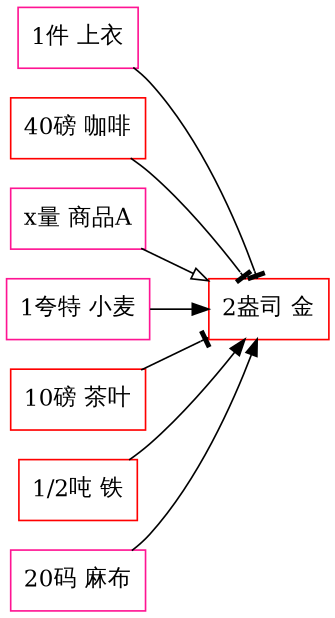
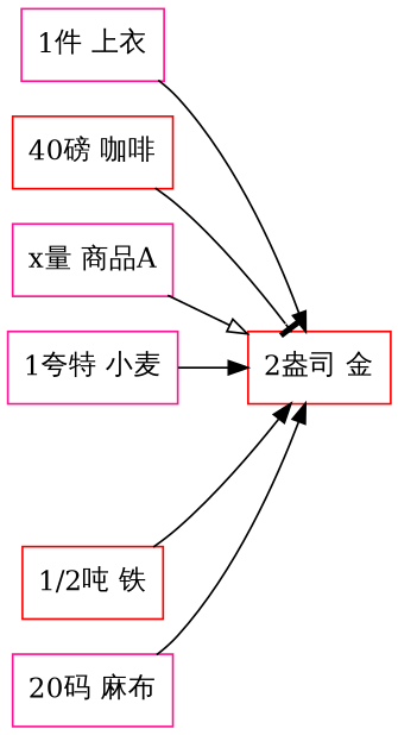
  digraph {
    rankdir=LR
    node [color=red shape=record]
    edge [arrowhead=tee]
    "2盎司 金"
    "1件 上衣" [color=deeppink]
    "40磅 咖啡"
    "x量 商品A" [color=deeppink]
    "1夸特 小麦" [color=deeppink]
-   "10磅 茶叶"
    "1/2吨 铁"
    "20码 麻布" [color=deeppink]
-   "1件 上衣" -> "2盎司 金"
+   "1件 上衣" -> "2盎司 金" [arrowhead=normal]
    "40磅 咖啡" -> "2盎司 金"
    "x量 商品A" -> "2盎司 金" [arrowhead=onormal]
    "1夸特 小麦" -> "2盎司 金" [arrowhead=normal]
-   "10磅 茶叶" -> "2盎司 金"
    "1/2吨 铁" -> "2盎司 金" [arrowhead=normal]
    "20码 麻布" -> "2盎司 金" [arrowhead=normal]
  }
